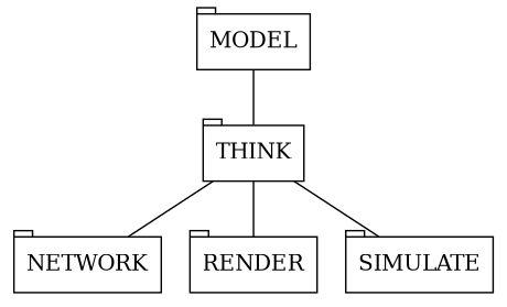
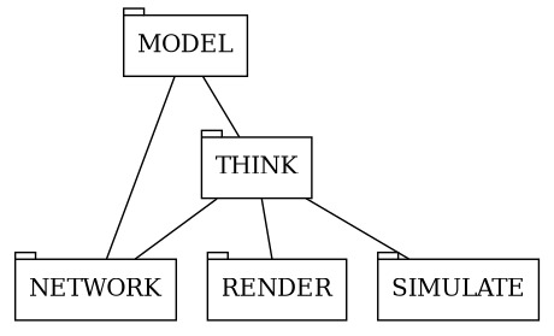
  graph {
    node [shape=tab]
    MODEL
    THINK
    NETWORK
    RENDER
    SIMULATE
    MODEL -- THINK
+   MODEL -- NETWORK
    THINK -- NETWORK
    THINK -- RENDER
    THINK -- SIMULATE
  }
